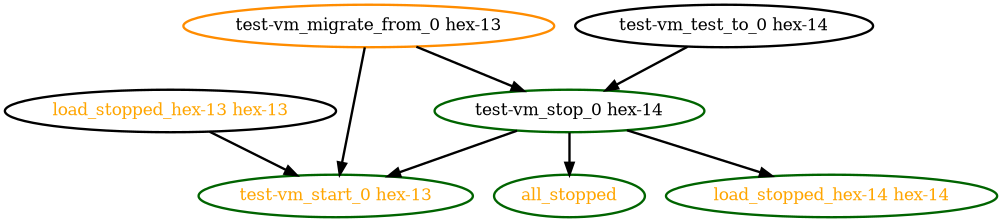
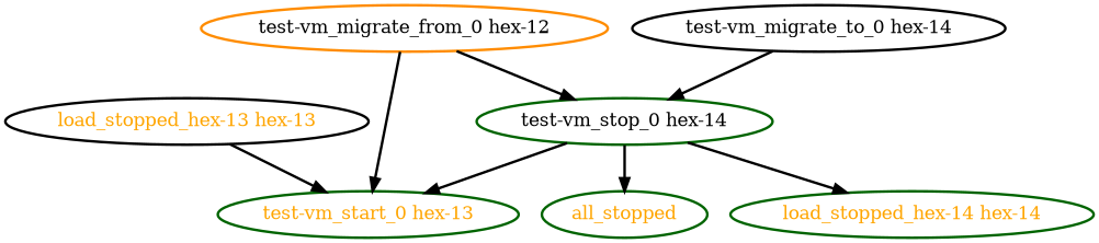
  digraph {
    node [color=darkgreen fontcolor=orange style=bold]
    edge [style=bold]
    "load_stopped_hex-13 hex-13" [color=black]
    "test-vm_start_0 hex-13"
-   "test-vm_migrate_from_0 hex-13" [color=darkorange fontcolor=black]
+   "test-vm_migrate_from_0 hex-13" [color=darkorange fontcolor=black label="test-vm_migrate_from_0 hex-12"]
    "test-vm_stop_0 hex-14" [fontcolor=black]
    all_stopped
    "load_stopped_hex-14 hex-14"
-   "test-vm_migrate_to_0 hex-14" [color=black fontcolor=black label="test-vm_test_to_0 hex-14"]
+   "test-vm_migrate_to_0 hex-14" [color=black fontcolor=black]
    "load_stopped_hex-13 hex-13" -> "test-vm_start_0 hex-13"
    "test-vm_migrate_from_0 hex-13" -> "test-vm_start_0 hex-13"
    "test-vm_migrate_from_0 hex-13" -> "test-vm_stop_0 hex-14"
    "test-vm_stop_0 hex-14" -> "test-vm_start_0 hex-13"
    "test-vm_stop_0 hex-14" -> all_stopped
    "test-vm_stop_0 hex-14" -> "load_stopped_hex-14 hex-14"
    "test-vm_migrate_to_0 hex-14" -> "test-vm_stop_0 hex-14"
  }
